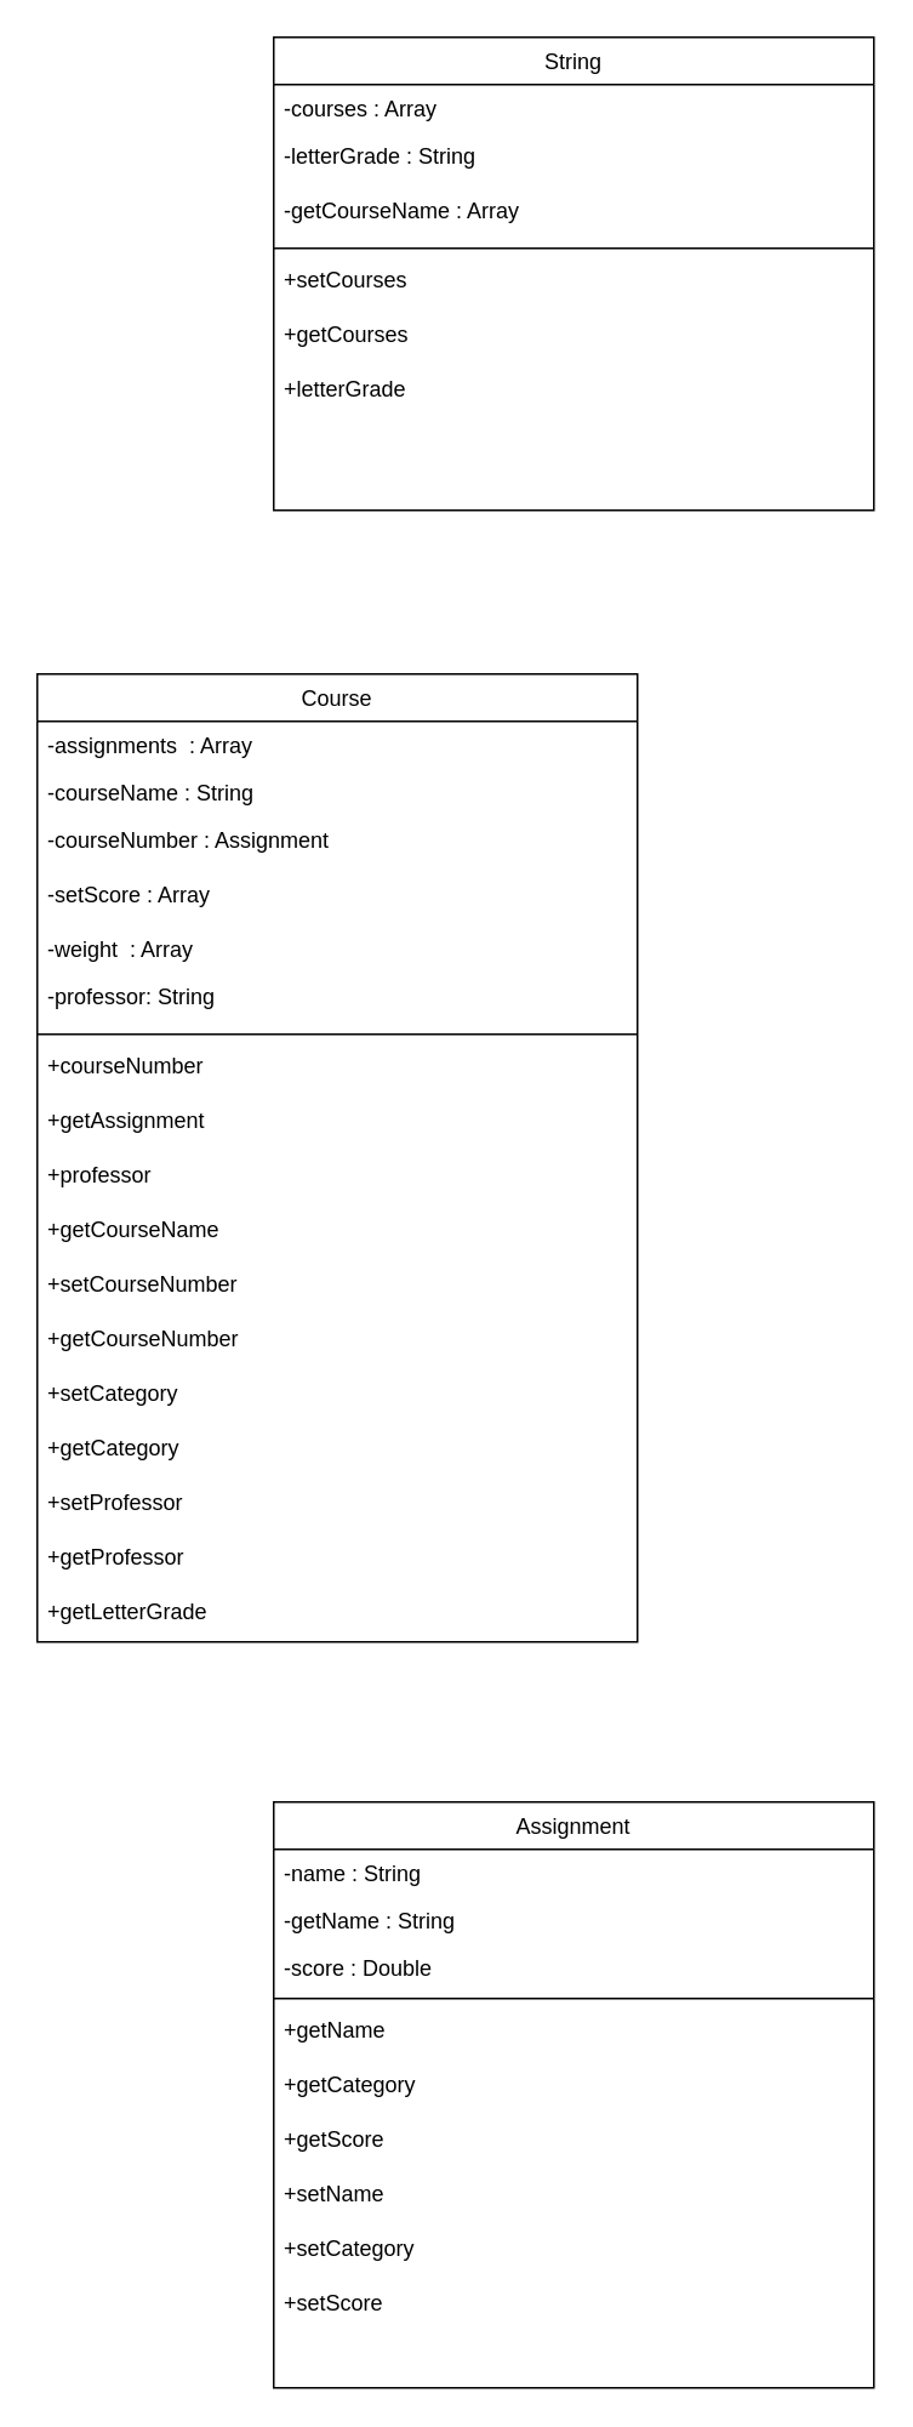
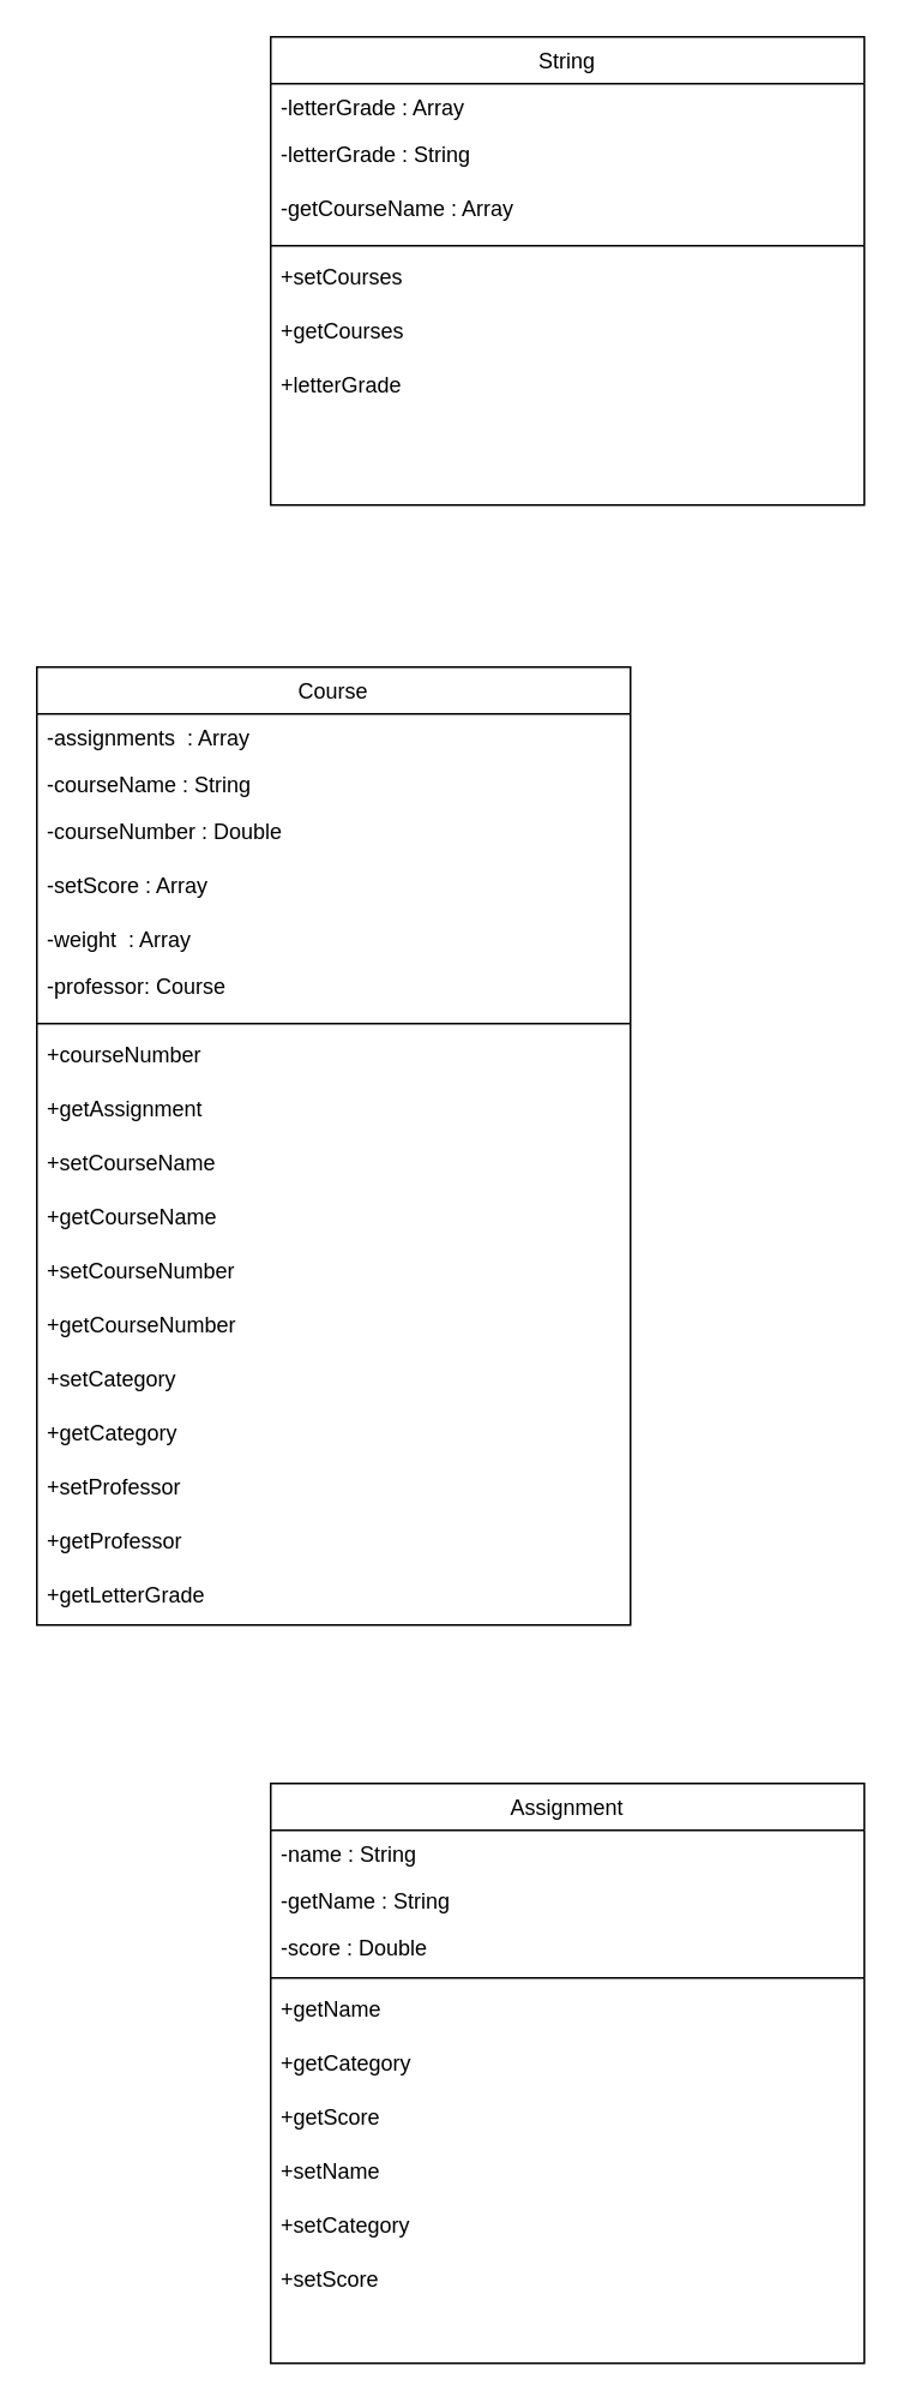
  <mxCell id="0" />
  <mxCell id="1" parent="0" />
  <mxCell id="2" value="Course" style="swimlane;fontStyle=0;align=center;verticalAlign=top;childLayout=stackLayout;horizontal=1;startSize=26;horizontalStack=0;resizeParent=1;resizeLast=0;collapsible=1;marginBottom=0;rounded=0;shadow=0;strokeWidth=1;" parent="1" vertex="1"><mxGeometry x="20" y="370" width="330" height="532" as="geometry"><mxRectangle x="550" y="140" width="160" height="26" as="alternateBounds" /></mxGeometry></mxCell>
  <mxCell id="3" value="-assignments  : Array" style="text;align=left;verticalAlign=top;spacingLeft=4;spacingRight=4;overflow=hidden;rotatable=0;points=[[0,0.5],[1,0.5]];portConstraint=eastwest;rounded=0;shadow=0;html=0;" parent="2" vertex="1"><mxGeometry y="26" width="330" height="26" as="geometry" /></mxCell>
  <mxCell id="4" value="-courseName : String &#10;" style="text;align=left;verticalAlign=top;spacingLeft=4;spacingRight=4;overflow=hidden;rotatable=0;points=[[0,0.5],[1,0.5]];portConstraint=eastwest;rounded=0;shadow=0;html=0;" parent="2" vertex="1"><mxGeometry y="52" width="330" height="26" as="geometry" /></mxCell>
- <mxCell id="5" value="-courseNumber : Assignment " style="text;align=left;verticalAlign=top;spacingLeft=4;spacingRight=4;overflow=hidden;rotatable=0;points=[[0,0.5],[1,0.5]];portConstraint=eastwest;" parent="2" vertex="1"><mxGeometry y="78" width="330" height="30" as="geometry" /></mxCell>
+ <mxCell id="5" value="-courseNumber : Double " style="text;align=left;verticalAlign=top;spacingLeft=4;spacingRight=4;overflow=hidden;rotatable=0;points=[[0,0.5],[1,0.5]];portConstraint=eastwest;" parent="2" vertex="1"><mxGeometry y="78" width="330" height="30" as="geometry" /></mxCell>
  <mxCell id="6" value="-setScore : Array" style="text;align=left;verticalAlign=top;spacingLeft=4;spacingRight=4;overflow=hidden;rotatable=0;points=[[0,0.5],[1,0.5]];portConstraint=eastwest;" parent="2" vertex="1"><mxGeometry y="108" width="330" height="30" as="geometry" /></mxCell>
  <mxCell id="7" value="-weight  : Array" style="text;align=left;verticalAlign=top;spacingLeft=4;spacingRight=4;overflow=hidden;rotatable=0;points=[[0,0.5],[1,0.5]];portConstraint=eastwest;rounded=0;shadow=0;html=0;" parent="2" vertex="1"><mxGeometry y="138" width="330" height="26" as="geometry" /></mxCell>
- <mxCell id="8" value="-professor: String" style="text;align=left;verticalAlign=top;spacingLeft=4;spacingRight=4;overflow=hidden;rotatable=0;points=[[0,0.5],[1,0.5]];portConstraint=eastwest;" parent="2" vertex="1"><mxGeometry y="164" width="330" height="30" as="geometry" /></mxCell>
+ <mxCell id="8" value="-professor: Course" style="text;align=left;verticalAlign=top;spacingLeft=4;spacingRight=4;overflow=hidden;rotatable=0;points=[[0,0.5],[1,0.5]];portConstraint=eastwest;" parent="2" vertex="1"><mxGeometry y="164" width="330" height="30" as="geometry" /></mxCell>
  <mxCell id="9" value="" style="line;html=1;strokeWidth=1;align=left;verticalAlign=middle;spacingTop=-1;spacingLeft=3;spacingRight=3;rotatable=0;labelPosition=right;points=[];portConstraint=eastwest;" parent="2" vertex="1"><mxGeometry y="194" width="330" height="8" as="geometry" /></mxCell>
  <mxCell id="10" value="+courseNumber" style="text;align=left;verticalAlign=top;spacingLeft=4;spacingRight=4;overflow=hidden;rotatable=0;points=[[0,0.5],[1,0.5]];portConstraint=eastwest;" parent="2" vertex="1"><mxGeometry y="202" width="330" height="30" as="geometry" /></mxCell>
  <mxCell id="11" value="+getAssignment" style="text;align=left;verticalAlign=top;spacingLeft=4;spacingRight=4;overflow=hidden;rotatable=0;points=[[0,0.5],[1,0.5]];portConstraint=eastwest;" parent="2" vertex="1"><mxGeometry y="232" width="330" height="30" as="geometry" /></mxCell>
- <mxCell id="12" value="+professor" style="text;align=left;verticalAlign=top;spacingLeft=4;spacingRight=4;overflow=hidden;rotatable=0;points=[[0,0.5],[1,0.5]];portConstraint=eastwest;" parent="2" vertex="1"><mxGeometry y="262" width="330" height="30" as="geometry" /></mxCell>
+ <mxCell id="12" value="+setCourseName" style="text;align=left;verticalAlign=top;spacingLeft=4;spacingRight=4;overflow=hidden;rotatable=0;points=[[0,0.5],[1,0.5]];portConstraint=eastwest;" parent="2" vertex="1"><mxGeometry y="262" width="330" height="30" as="geometry" /></mxCell>
  <mxCell id="13" value="+getCourseName" style="text;align=left;verticalAlign=top;spacingLeft=4;spacingRight=4;overflow=hidden;rotatable=0;points=[[0,0.5],[1,0.5]];portConstraint=eastwest;" parent="2" vertex="1"><mxGeometry y="292" width="330" height="30" as="geometry" /></mxCell>
  <mxCell id="14" value="+setCourseNumber" style="text;align=left;verticalAlign=top;spacingLeft=4;spacingRight=4;overflow=hidden;rotatable=0;points=[[0,0.5],[1,0.5]];portConstraint=eastwest;" parent="2" vertex="1"><mxGeometry y="322" width="330" height="30" as="geometry" /></mxCell>
  <mxCell id="15" value="+getCourseNumber" style="text;align=left;verticalAlign=top;spacingLeft=4;spacingRight=4;overflow=hidden;rotatable=0;points=[[0,0.5],[1,0.5]];portConstraint=eastwest;" parent="2" vertex="1"><mxGeometry y="352" width="330" height="30" as="geometry" /></mxCell>
  <mxCell id="16" value="+setCategory" style="text;align=left;verticalAlign=top;spacingLeft=4;spacingRight=4;overflow=hidden;rotatable=0;points=[[0,0.5],[1,0.5]];portConstraint=eastwest;" parent="2" vertex="1"><mxGeometry y="382" width="330" height="30" as="geometry" /></mxCell>
  <mxCell id="17" value="+getCategory" style="text;align=left;verticalAlign=top;spacingLeft=4;spacingRight=4;overflow=hidden;rotatable=0;points=[[0,0.5],[1,0.5]];portConstraint=eastwest;" parent="2" vertex="1"><mxGeometry y="412" width="330" height="30" as="geometry" /></mxCell>
  <mxCell id="18" value="+setProfessor" style="text;align=left;verticalAlign=top;spacingLeft=4;spacingRight=4;overflow=hidden;rotatable=0;points=[[0,0.5],[1,0.5]];portConstraint=eastwest;" parent="2" vertex="1"><mxGeometry y="442" width="330" height="30" as="geometry" /></mxCell>
  <mxCell id="19" value="+getProfessor" style="text;align=left;verticalAlign=top;spacingLeft=4;spacingRight=4;overflow=hidden;rotatable=0;points=[[0,0.5],[1,0.5]];portConstraint=eastwest;" parent="2" vertex="1"><mxGeometry y="472" width="330" height="30" as="geometry" /></mxCell>
  <mxCell id="20" value="+getLetterGrade" style="text;align=left;verticalAlign=top;spacingLeft=4;spacingRight=4;overflow=hidden;rotatable=0;points=[[0,0.5],[1,0.5]];portConstraint=eastwest;" parent="2" vertex="1"><mxGeometry y="502" width="330" height="30" as="geometry" /></mxCell>
  <mxCell id="21" value="Assignment" style="swimlane;fontStyle=0;align=center;verticalAlign=top;childLayout=stackLayout;horizontal=1;startSize=26;horizontalStack=0;resizeParent=1;resizeLast=0;collapsible=1;marginBottom=0;rounded=0;shadow=0;strokeWidth=1;" parent="1" vertex="1"><mxGeometry x="150" y="990" width="330" height="322" as="geometry"><mxRectangle x="550" y="140" width="160" height="26" as="alternateBounds" /></mxGeometry></mxCell>
  <mxCell id="22" value="-name : String " style="text;align=left;verticalAlign=top;spacingLeft=4;spacingRight=4;overflow=hidden;rotatable=0;points=[[0,0.5],[1,0.5]];portConstraint=eastwest;rounded=0;shadow=0;html=0;" parent="21" vertex="1"><mxGeometry y="26" width="330" height="26" as="geometry" /></mxCell>
  <mxCell id="23" value="-getName : String " style="text;align=left;verticalAlign=top;spacingLeft=4;spacingRight=4;overflow=hidden;rotatable=0;points=[[0,0.5],[1,0.5]];portConstraint=eastwest;rounded=0;shadow=0;html=0;" parent="21" vertex="1"><mxGeometry y="52" width="330" height="26" as="geometry" /></mxCell>
  <mxCell id="24" value="-score : Double " style="text;align=left;verticalAlign=top;spacingLeft=4;spacingRight=4;overflow=hidden;rotatable=0;points=[[0,0.5],[1,0.5]];portConstraint=eastwest;rounded=0;shadow=0;html=0;" parent="21" vertex="1"><mxGeometry y="78" width="330" height="26" as="geometry" /></mxCell>
  <mxCell id="25" value="" style="line;html=1;strokeWidth=1;align=left;verticalAlign=middle;spacingTop=-1;spacingLeft=3;spacingRight=3;rotatable=0;labelPosition=right;points=[];portConstraint=eastwest;" parent="21" vertex="1"><mxGeometry y="104" width="330" height="8" as="geometry" /></mxCell>
  <mxCell id="26" value="+getName &#10;" style="text;align=left;verticalAlign=top;spacingLeft=4;spacingRight=4;overflow=hidden;rotatable=0;points=[[0,0.5],[1,0.5]];portConstraint=eastwest;" parent="21" vertex="1"><mxGeometry y="112" width="330" height="30" as="geometry" /></mxCell>
  <mxCell id="27" value="+getCategory" style="text;align=left;verticalAlign=top;spacingLeft=4;spacingRight=4;overflow=hidden;rotatable=0;points=[[0,0.5],[1,0.5]];portConstraint=eastwest;" parent="21" vertex="1"><mxGeometry y="142" width="330" height="30" as="geometry" /></mxCell>
  <mxCell id="28" value="+getScore" style="text;align=left;verticalAlign=top;spacingLeft=4;spacingRight=4;overflow=hidden;rotatable=0;points=[[0,0.5],[1,0.5]];portConstraint=eastwest;" parent="21" vertex="1"><mxGeometry y="172" width="330" height="30" as="geometry" /></mxCell>
  <mxCell id="29" value="+setName" style="text;align=left;verticalAlign=top;spacingLeft=4;spacingRight=4;overflow=hidden;rotatable=0;points=[[0,0.5],[1,0.5]];portConstraint=eastwest;" parent="21" vertex="1"><mxGeometry y="202" width="330" height="30" as="geometry" /></mxCell>
  <mxCell id="30" value="+setCategory" style="text;align=left;verticalAlign=top;spacingLeft=4;spacingRight=4;overflow=hidden;rotatable=0;points=[[0,0.5],[1,0.5]];portConstraint=eastwest;" parent="21" vertex="1"><mxGeometry y="232" width="330" height="30" as="geometry" /></mxCell>
  <mxCell id="31" value="+setScore" style="text;align=left;verticalAlign=top;spacingLeft=4;spacingRight=4;overflow=hidden;rotatable=0;points=[[0,0.5],[1,0.5]];portConstraint=eastwest;" parent="21" vertex="1"><mxGeometry y="262" width="330" height="30" as="geometry" /></mxCell>
  <mxCell id="32" value="String" style="swimlane;fontStyle=0;align=center;verticalAlign=top;childLayout=stackLayout;horizontal=1;startSize=26;horizontalStack=0;resizeParent=1;resizeLast=0;collapsible=1;marginBottom=0;rounded=0;shadow=0;strokeWidth=1;" parent="1" vertex="1"><mxGeometry x="150" y="20" width="330" height="260" as="geometry"><mxRectangle x="550" y="140" width="160" height="26" as="alternateBounds" /></mxGeometry></mxCell>
- <mxCell id="33" value="-courses : Array" style="text;align=left;verticalAlign=top;spacingLeft=4;spacingRight=4;overflow=hidden;rotatable=0;points=[[0,0.5],[1,0.5]];portConstraint=eastwest;rounded=0;shadow=0;html=0;" parent="32" vertex="1"><mxGeometry y="26" width="330" height="26" as="geometry" /></mxCell>
+ <mxCell id="33" value="-letterGrade : Array" style="text;align=left;verticalAlign=top;spacingLeft=4;spacingRight=4;overflow=hidden;rotatable=0;points=[[0,0.5],[1,0.5]];portConstraint=eastwest;rounded=0;shadow=0;html=0;" parent="32" vertex="1"><mxGeometry y="26" width="330" height="26" as="geometry" /></mxCell>
  <mxCell id="34" value="-letterGrade : String " style="text;align=left;verticalAlign=top;spacingLeft=4;spacingRight=4;overflow=hidden;rotatable=0;points=[[0,0.5],[1,0.5]];portConstraint=eastwest;" parent="32" vertex="1"><mxGeometry y="52" width="330" height="30" as="geometry" /></mxCell>
  <mxCell id="35" value="-getCourseName : Array" style="text;align=left;verticalAlign=top;spacingLeft=4;spacingRight=4;overflow=hidden;rotatable=0;points=[[0,0.5],[1,0.5]];portConstraint=eastwest;" parent="32" vertex="1"><mxGeometry y="82" width="330" height="30" as="geometry" /></mxCell>
  <mxCell id="36" value="" style="line;html=1;strokeWidth=1;align=left;verticalAlign=middle;spacingTop=-1;spacingLeft=3;spacingRight=3;rotatable=0;labelPosition=right;points=[];portConstraint=eastwest;" parent="32" vertex="1"><mxGeometry y="112" width="330" height="8" as="geometry" /></mxCell>
  <mxCell id="37" value="+setCourses" style="text;align=left;verticalAlign=top;spacingLeft=4;spacingRight=4;overflow=hidden;rotatable=0;points=[[0,0.5],[1,0.5]];portConstraint=eastwest;" parent="32" vertex="1"><mxGeometry y="120" width="330" height="30" as="geometry" /></mxCell>
  <mxCell id="38" value="+getCourses" style="text;align=left;verticalAlign=top;spacingLeft=4;spacingRight=4;overflow=hidden;rotatable=0;points=[[0,0.5],[1,0.5]];portConstraint=eastwest;" parent="32" vertex="1"><mxGeometry y="150" width="330" height="30" as="geometry" /></mxCell>
  <mxCell id="39" value="+letterGrade" style="text;align=left;verticalAlign=top;spacingLeft=4;spacingRight=4;overflow=hidden;rotatable=0;points=[[0,0.5],[1,0.5]];portConstraint=eastwest;" parent="32" vertex="1"><mxGeometry y="180" width="330" height="30" as="geometry" /></mxCell>
